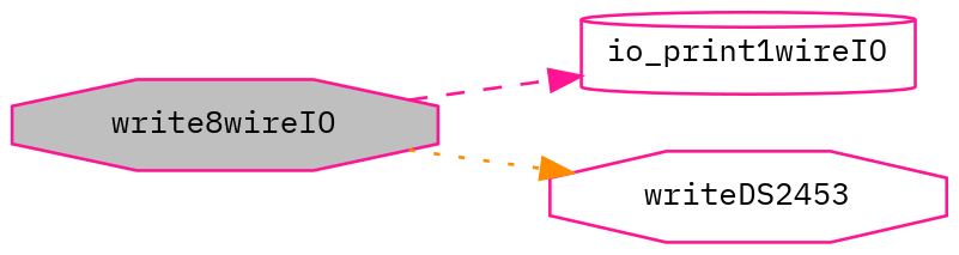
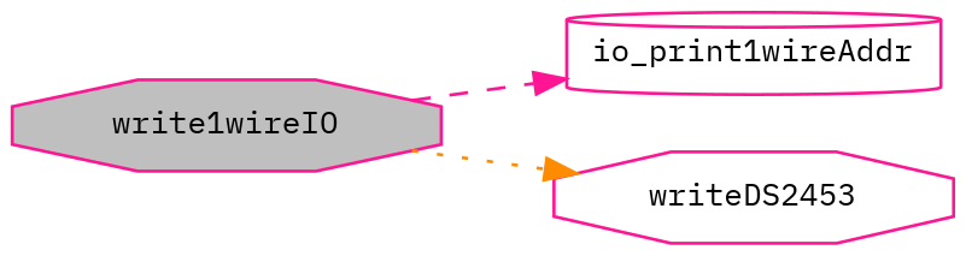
  digraph {
    fontname="IBM Plex Mono"
    rankdir=LR
    node [color=deeppink fillcolor=white fontname="IBM Plex Mono" fontsize=10 shape=octagon style=filled]
    edge [fontname="IBM Plex Mono" fontsize=10 labelfontname=Helvetica labelfontsize=10]
-   n1 [fillcolor=grey75 fontcolor=black height=0.2 label=write8wireIO width=0.4]
-   n2 [height=0.2 label=io_print1wireIO shape=cylinder width=0.4]
+   n1 [fillcolor=grey75 fontcolor=black height=0.2 label=write1wireIO width=0.4]
+   n2 [height=0.2 label=io_print1wireAddr shape=cylinder width=0.4]
    n3 [height=0.2 label=writeDS2453 width=0.4]
    n1 -> n2 [color=deeppink style=dashed]
    n1 -> n3 [color=darkorange style=dotted]
  }
